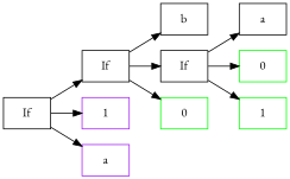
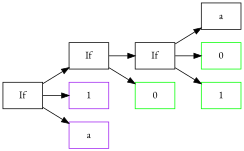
  digraph {
    rankdir=LR
    fontname="EB Garamond"
    node [shape=box fontname="EB Garamond"]
    edge [fontname="EB Garamond"]
    n1 [label=If]
    n2 [label=If]
    n3 [color=purple label=1]
    n4 [color=purple label=a]
-   n5 [label=b]
    n6 [label=If]
    n7 [color=green label=0]
    n8 [label=a]
    n9 [color=green label=0]
    n10 [color=green label=1]
    n1 -> n2
    n1 -> n3
    n1 -> n4
-   n2 -> n5
    n2 -> n6
    n2 -> n7
    n6 -> n8
    n6 -> n9
    n6 -> n10
  }
